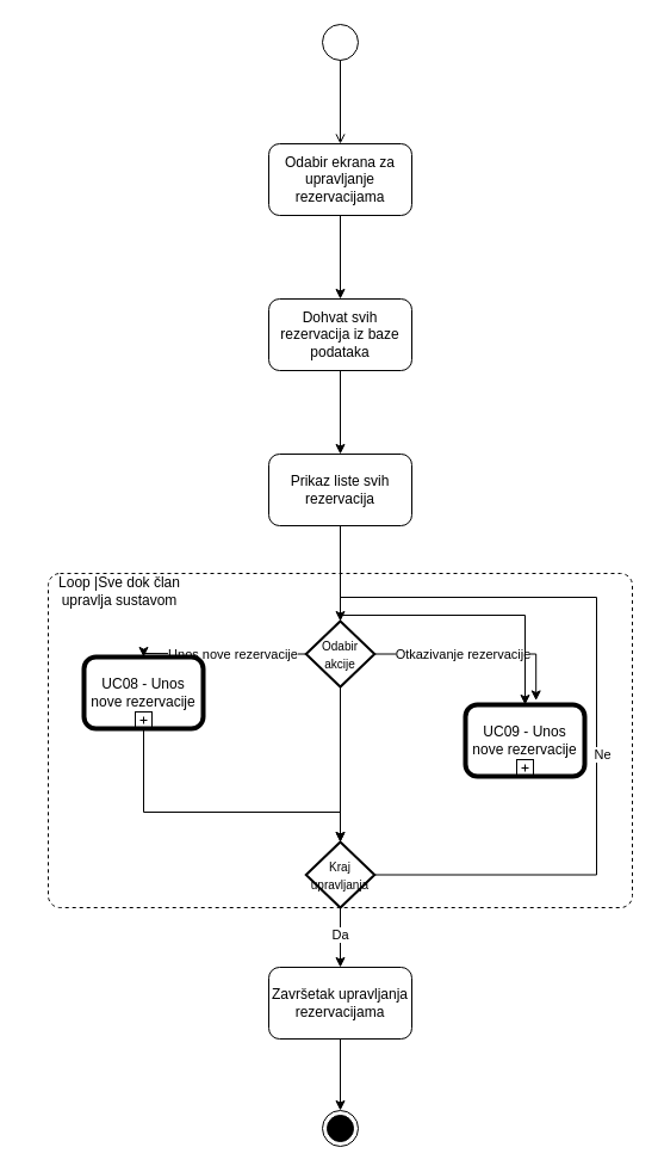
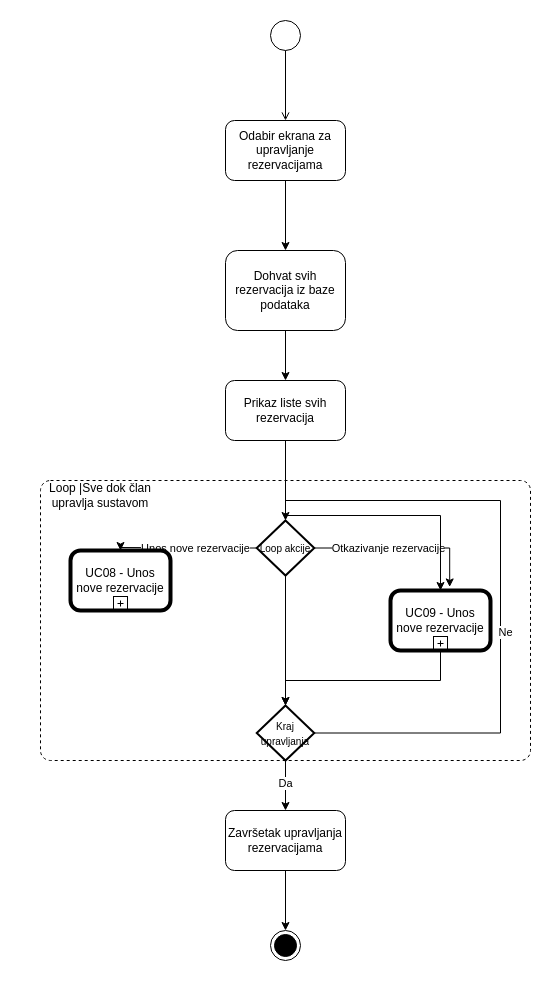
  <mxCell id="0" />
  <mxCell id="1" parent="0" />
  <mxCell id="2" value="" style="ellipse;html=1;" parent="1" vertex="1"><mxGeometry x="270" y="20" width="30" height="30" as="geometry" /></mxCell>
  <mxCell id="3" value="" style="endArrow=open;html=1;rounded=0;align=center;verticalAlign=top;endFill=0;labelBackgroundColor=none;endSize=6;entryX=0.5;entryY=0;entryDx=0;entryDy=0;" parent="1" source="2" target="5" edge="1"><mxGeometry relative="1" as="geometry"><mxPoint x="285" y="110" as="targetPoint" /></mxGeometry></mxCell>
  <mxCell id="4" style="edgeStyle=orthogonalEdgeStyle;rounded=0;orthogonalLoop=1;jettySize=auto;html=1;exitX=0.5;exitY=1;exitDx=0;exitDy=0;" parent="1" source="5" target="7" edge="1"><mxGeometry relative="1" as="geometry" /></mxCell>
  <mxCell id="5" value="Odabir ekrana za upravljanje rezervacijama" style="rounded=1;whiteSpace=wrap;html=1;" parent="1" vertex="1"><mxGeometry x="225" y="120" width="120" height="60" as="geometry" /></mxCell>
  <mxCell id="6" style="edgeStyle=orthogonalEdgeStyle;rounded=0;orthogonalLoop=1;jettySize=auto;html=1;exitX=0.5;exitY=1;exitDx=0;exitDy=0;entryX=0.5;entryY=0;entryDx=0;entryDy=0;" parent="1" source="7" target="8" edge="1"><mxGeometry relative="1" as="geometry" /></mxCell>
- <mxCell id="7" value="Dohvat svih rezervacija iz baze podataka" style="rounded=1;whiteSpace=wrap;html=1;" parent="1" vertex="1"><mxGeometry x="225" y="250" width="120" height="60" as="geometry" /></mxCell>
+ <mxCell id="7" value="Dohvat svih rezervacija iz baze podataka" style="rounded=1;whiteSpace=wrap;html=1;" parent="1" vertex="1"><mxGeometry x="225" y="250" width="120" height="80" as="geometry" /></mxCell>
  <mxCell id="8" value="Prikaz liste svih rezervacija" style="rounded=1;whiteSpace=wrap;html=1;" parent="1" vertex="1"><mxGeometry x="225" y="380" width="120" height="60" as="geometry" /></mxCell>
  <mxCell id="9" style="edgeStyle=orthogonalEdgeStyle;rounded=0;orthogonalLoop=1;jettySize=auto;html=1;exitX=0.5;exitY=1;exitDx=0;exitDy=0;entryX=0.5;entryY=0;entryDx=0;entryDy=0;" parent="1" source="11" target="20" edge="1"><mxGeometry relative="1" as="geometry" /></mxCell>
  <mxCell id="10" value="Da" style="edgeLabel;html=1;align=center;verticalAlign=middle;resizable=0;points=[];" parent="9" vertex="1" connectable="0"><mxGeometry x="-0.12" y="-1" relative="1" as="geometry"><mxPoint as="offset" /></mxGeometry></mxCell>
  <mxCell id="11" value="" style="html=1;align=center;verticalAlign=top;rounded=1;absoluteArcSize=1;arcSize=20;dashed=1;whiteSpace=wrap;" parent="1" vertex="1"><mxGeometry x="40" y="480" width="490" height="280" as="geometry" /></mxCell>
  <mxCell id="12" style="edgeStyle=orthogonalEdgeStyle;rounded=0;orthogonalLoop=1;jettySize=auto;html=1;exitX=0;exitY=0.5;exitDx=0;exitDy=0;exitPerimeter=0;entryX=0.5;entryY=0;entryDx=0;entryDy=0;entryPerimeter=0;" parent="1" source="16" target="27" edge="1"><mxGeometry relative="1" as="geometry"><mxPoint x="219.96" y="535" as="sourcePoint" /><mxPoint x="124" y="600" as="targetPoint" /><Array as="points"><mxPoint x="220" y="547" /><mxPoint x="120" y="547" /></Array></mxGeometry></mxCell>
  <mxCell id="13" value="Unos nove rezervacije" style="edgeLabel;html=1;align=center;verticalAlign=middle;resizable=0;points=[];" parent="12" vertex="1" connectable="0"><mxGeometry x="-0.111" relative="1" as="geometry"><mxPoint as="offset" /></mxGeometry></mxCell>
  <mxCell id="14" style="edgeStyle=orthogonalEdgeStyle;rounded=0;orthogonalLoop=1;jettySize=auto;html=1;exitX=1;exitY=0.5;exitDx=0;exitDy=0;exitPerimeter=0;entryX=0.592;entryY=-0.059;entryDx=0;entryDy=0;entryPerimeter=0;" parent="1" source="16" target="28" edge="1"><mxGeometry relative="1" as="geometry"><mxPoint x="450" y="600" as="targetPoint" /><Array as="points"><mxPoint x="449" y="548" /></Array></mxGeometry></mxCell>
  <mxCell id="15" value="Otkazivanje rezervacije" style="edgeLabel;html=1;align=center;verticalAlign=middle;resizable=0;points=[];" parent="14" vertex="1" connectable="0"><mxGeometry x="-0.155" y="-4" relative="1" as="geometry"><mxPoint y="-4" as="offset" /></mxGeometry></mxCell>
- <mxCell id="16" value="&lt;font style=&quot;font-size: 10px;&quot;&gt;Odabir akcije&lt;/font&gt;" style="strokeWidth=2;html=1;shape=mxgraph.flowchart.decision;whiteSpace=wrap;" parent="1" vertex="1"><mxGeometry x="256.25" y="520" width="57.5" height="55" as="geometry" /></mxCell>
+ <mxCell id="16" value="&lt;font style=&quot;font-size: 10px;&quot;&gt;Loop akcije&lt;/font&gt;" style="strokeWidth=2;html=1;shape=mxgraph.flowchart.decision;whiteSpace=wrap;" parent="1" vertex="1"><mxGeometry x="256.25" y="520" width="57.5" height="55" as="geometry" /></mxCell>
  <mxCell id="17" value="Loop |Sve dok član&lt;div&gt;upravlja sustavom&lt;/div&gt;" style="text;html=1;align=center;verticalAlign=middle;whiteSpace=wrap;rounded=0;" parent="1" vertex="1"><mxGeometry x="20" y="490" width="160" height="10" as="geometry" /></mxCell>
  <mxCell id="18" value="&lt;font style=&quot;font-size: 10px;&quot;&gt;Kraj upravljanja&lt;/font&gt;" style="strokeWidth=2;html=1;shape=mxgraph.flowchart.decision;whiteSpace=wrap;" parent="1" vertex="1"><mxGeometry x="256.25" y="705" width="57.5" height="55" as="geometry" /></mxCell>
  <mxCell id="19" style="edgeStyle=orthogonalEdgeStyle;rounded=0;orthogonalLoop=1;jettySize=auto;html=1;exitX=0.5;exitY=1;exitDx=0;exitDy=0;" parent="1" source="20" target="29" edge="1"><mxGeometry relative="1" as="geometry" /></mxCell>
  <mxCell id="20" value="Završetak upravljanja rezervacijama" style="rounded=1;whiteSpace=wrap;html=1;" parent="1" vertex="1"><mxGeometry x="225" y="810" width="120" height="60" as="geometry" /></mxCell>
  <mxCell id="21" style="edgeStyle=orthogonalEdgeStyle;rounded=0;orthogonalLoop=1;jettySize=auto;html=1;exitX=0.5;exitY=1;exitDx=0;exitDy=0;" parent="1" source="8" target="28" edge="1"><mxGeometry relative="1" as="geometry" /></mxCell>
  <mxCell id="22" style="edgeStyle=orthogonalEdgeStyle;rounded=0;orthogonalLoop=1;jettySize=auto;html=1;exitX=1;exitY=0.5;exitDx=0;exitDy=0;exitPerimeter=0;entryX=0.5;entryY=0;entryDx=0;entryDy=0;entryPerimeter=0;" parent="1" source="18" target="16" edge="1"><mxGeometry relative="1" as="geometry"><Array as="points"><mxPoint x="500" y="733" /><mxPoint x="500" y="500" /><mxPoint x="285" y="500" /></Array></mxGeometry></mxCell>
  <mxCell id="23" value="Ne" style="edgeLabel;html=1;align=center;verticalAlign=middle;resizable=0;points=[];" parent="22" vertex="1" connectable="0"><mxGeometry x="-0.123" y="-4" relative="1" as="geometry"><mxPoint as="offset" /></mxGeometry></mxCell>
- <mxCell id="24" style="edgeStyle=orthogonalEdgeStyle;rounded=0;orthogonalLoop=1;jettySize=auto;html=1;exitX=0.5;exitY=1;exitDx=0;exitDy=0;entryX=0.5;entryY=0;entryDx=0;entryDy=0;entryPerimeter=0;exitPerimeter=0;" parent="1" source="27" target="18" edge="1"><mxGeometry relative="1" as="geometry"><mxPoint x="120" y="660" as="sourcePoint" /><Array as="points"><mxPoint x="120" y="680" /><mxPoint x="285" y="680" /></Array></mxGeometry></mxCell>
  <mxCell id="25" style="edgeStyle=orthogonalEdgeStyle;rounded=0;orthogonalLoop=1;jettySize=auto;html=1;exitX=0.5;exitY=1;exitDx=0;exitDy=0;exitPerimeter=0;entryX=0.5;entryY=0;entryDx=0;entryDy=0;entryPerimeter=0;" parent="1" source="16" target="18" edge="1"><mxGeometry relative="1" as="geometry" /></mxCell>
+ <mxCell id="26" style="edgeStyle=orthogonalEdgeStyle;rounded=0;orthogonalLoop=1;jettySize=auto;html=1;exitX=0.5;exitY=1;exitDx=0;exitDy=0;entryX=0.5;entryY=0;entryDx=0;entryDy=0;entryPerimeter=0;exitPerimeter=0;" parent="1" source="28" target="18" edge="1"><mxGeometry relative="1" as="geometry"><mxPoint x="430" y="660" as="sourcePoint" /><Array as="points"><mxPoint x="440" y="680" /><mxPoint x="285" y="680" /></Array></mxGeometry></mxCell>
  <mxCell id="27" value="UC08 - Unos nove rezervacije" style="points=[[0.25,0,0],[0.5,0,0],[0.75,0,0],[1,0.25,0],[1,0.5,0],[1,0.75,0],[0.75,1,0],[0.5,1,0],[0.25,1,0],[0,0.75,0],[0,0.5,0],[0,0.25,0]];shape=mxgraph.bpmn.task;whiteSpace=wrap;rectStyle=rounded;size=10;bpmnShapeType=call;isLoopSub=1;" parent="1" vertex="1"><mxGeometry x="70" y="550" width="100" height="60" as="geometry" /></mxCell>
  <mxCell id="28" value="UC09 - Unos nove rezervacije" style="points=[[0.25,0,0],[0.5,0,0],[0.75,0,0],[1,0.25,0],[1,0.5,0],[1,0.75,0],[0.75,1,0],[0.5,1,0],[0.25,1,0],[0,0.75,0],[0,0.5,0],[0,0.25,0]];shape=mxgraph.bpmn.task;whiteSpace=wrap;rectStyle=rounded;size=10;bpmnShapeType=call;isLoopSub=1;" parent="1" vertex="1"><mxGeometry x="390" y="590" width="100" height="60" as="geometry" /></mxCell>
  <mxCell id="29" value="" style="ellipse;html=1;shape=endState;fillColor=strokeColor;" parent="1" vertex="1"><mxGeometry x="270" y="930" width="30" height="30" as="geometry" /></mxCell>
